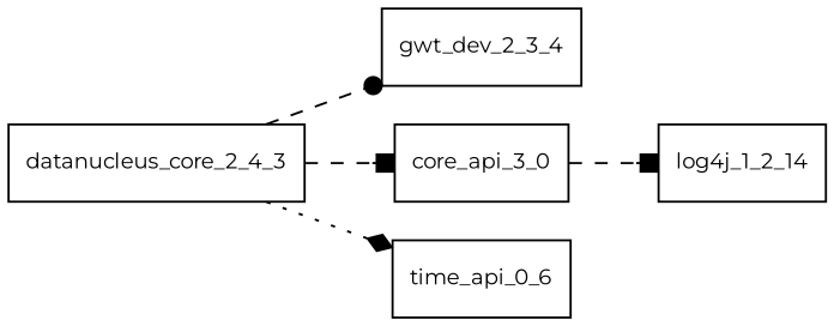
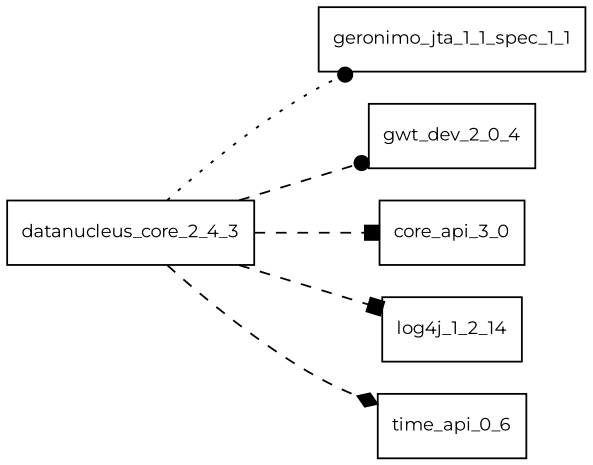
  digraph {
    fontname=Montserrat
    rankdir=LR
    node [fontname=Montserrat fontsize=10.0 shape=box]
    edge [arrowhead=dot fontname=Montserrat style=dashed]
    n1 [label=datanucleus_core_2_4_3]
-   gwt_dev_2_0_4 [label=gwt_dev_2_3_4]
+   geronimo_jta_1_1_spec_1_1
+   gwt_dev_2_0_4
    n4 [label=core_api_3_0]
    log4j_1_2_14
    time_api_0_6
+   n1 -> geronimo_jta_1_1_spec_1_1 [style=dotted]
    n1 -> gwt_dev_2_0_4
    n1 -> n4 [arrowhead=box]
-   n4 -> log4j_1_2_14 [arrowhead=box]
-   n1 -> time_api_0_6 [arrowhead=diamond style=dotted]
+   n1 -> log4j_1_2_14 [arrowhead=box]
+   n1 -> time_api_0_6 [arrowhead=diamond]
  }
